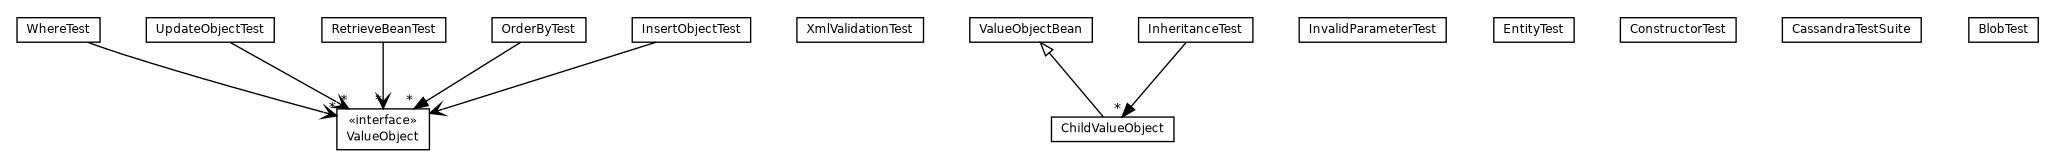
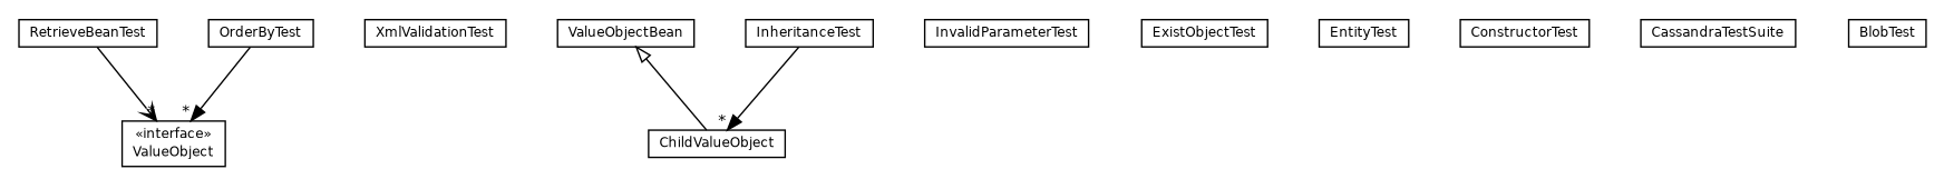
  digraph {
    node [fontcolor=black fontname=Helvetica fontsize=9.0 shape=plaintext]
    edge [arrowhead=open color=black fontcolor=black fontname=Helvetica fontsize=10.0 headlabel="*" headport=p labelfontname=Helvetica labelfontsize=10 tailport=p]
    n1 [label=<<table border="0" cellborder="1" cellspacing="0" cellpadding="2" port="p" href="./ValueObject.html"> 		<tr><td><table border="0" cellspacing="0" cellpadding="1"> 			<tr><td> &laquo;interface&raquo; </td></tr> 			<tr><td> ValueObject </td></tr> 		</table></td></tr> 		</table>>]
    n2 [label=<<table border="0" cellborder="1" cellspacing="0" cellpadding="2" port="p" href="./XmlValidationTest.html"> 		<tr><td><table border="0" cellspacing="0" cellpadding="1"> 			<tr><td> XmlValidationTest </td></tr> 		</table></td></tr> 		</table>>]
-   n3 [label=<<table border="0" cellborder="1" cellspacing="0" cellpadding="2" port="p" href="./WhereTest.html"> 		<tr><td><table border="0" cellspacing="0" cellpadding="1"> 			<tr><td> WhereTest </td></tr> 		</table></td></tr> 		</table>>]
    n4 [label=<<table border="0" cellborder="1" cellspacing="0" cellpadding="2" port="p" href="./ValueObjectBean.html"> 		<tr><td><table border="0" cellspacing="0" cellpadding="1"> 			<tr><td> ValueObjectBean </td></tr> 		</table></td></tr> 		</table>>]
    n5 [label=<<table border="0" cellborder="1" cellspacing="0" cellpadding="2" port="p" href="./ChildValueObject.html"> 		<tr><td><table border="0" cellspacing="0" cellpadding="1"> 			<tr><td> ChildValueObject </td></tr> 		</table></td></tr> 		</table>>]
-   n6 [label=<<table border="0" cellborder="1" cellspacing="0" cellpadding="2" port="p" href="./UpdateObjectTest.html"> 		<tr><td><table border="0" cellspacing="0" cellpadding="1"> 			<tr><td> UpdateObjectTest </td></tr> 		</table></td></tr> 		</table>>]
    n7 [label=<<table border="0" cellborder="1" cellspacing="0" cellpadding="2" port="p" href="./RetrieveBeanTest.html"> 		<tr><td><table border="0" cellspacing="0" cellpadding="1"> 			<tr><td> RetrieveBeanTest </td></tr> 		</table></td></tr> 		</table>>]
    n8 [label=<<table border="0" cellborder="1" cellspacing="0" cellpadding="2" port="p" href="./OrderByTest.html"> 		<tr><td><table border="0" cellspacing="0" cellpadding="1"> 			<tr><td> OrderByTest </td></tr> 		</table></td></tr> 		</table>>]
    n9 [label=<<table border="0" cellborder="1" cellspacing="0" cellpadding="2" port="p" href="./InvalidParameterTest.html"> 		<tr><td><table border="0" cellspacing="0" cellpadding="1"> 			<tr><td> InvalidParameterTest </td></tr> 		</table></td></tr> 		</table>>]
-   n10 [label=<<table border="0" cellborder="1" cellspacing="0" cellpadding="2" port="p" href="./InsertObjectTest.html"> 		<tr><td><table border="0" cellspacing="0" cellpadding="1"> 			<tr><td> InsertObjectTest </td></tr> 		</table></td></tr> 		</table>>]
    n11 [label=<<table border="0" cellborder="1" cellspacing="0" cellpadding="2" port="p" href="./InheritanceTest.html"> 		<tr><td><table border="0" cellspacing="0" cellpadding="1"> 			<tr><td> InheritanceTest </td></tr> 		</table></td></tr> 		</table>>]
+   n12 [label=<<table border="0" cellborder="1" cellspacing="0" cellpadding="2" port="p" href="./ExistObjectTest.html"> 		<tr><td><table border="0" cellspacing="0" cellpadding="1"> 			<tr><td> ExistObjectTest </td></tr> 		</table></td></tr> 		</table>>]
    n13 [label=<<table border="0" cellborder="1" cellspacing="0" cellpadding="2" port="p" href="./EntityTest.html"> 		<tr><td><table border="0" cellspacing="0" cellpadding="1"> 			<tr><td> EntityTest </td></tr> 		</table></td></tr> 		</table>>]
    n14 [label=<<table border="0" cellborder="1" cellspacing="0" cellpadding="2" port="p" href="./ConstructorTest.html"> 		<tr><td><table border="0" cellspacing="0" cellpadding="1"> 			<tr><td> ConstructorTest </td></tr> 		</table></td></tr> 		</table>>]
    n15 [label=<<table border="0" cellborder="1" cellspacing="0" cellpadding="2" port="p" href="./CassandraTestSuite.html"> 		<tr><td><table border="0" cellspacing="0" cellpadding="1"> 			<tr><td> CassandraTestSuite </td></tr> 		</table></td></tr> 		</table>>]
    n16 [label=<<table border="0" cellborder="1" cellspacing="0" cellpadding="2" port="p" href="./BlobTest.html"> 		<tr><td><table border="0" cellspacing="0" cellpadding="1"> 			<tr><td> BlobTest </td></tr> 		</table></td></tr> 		</table>>]
-   n3 -> n1
    n4 -> n5 [arrowtail=empty dir=back fontsize=10 arrowhead="" color="" fontcolor="" headlabel=""]
-   n6 -> n1
    n7 -> n1
    n8 -> n1 [arrowhead=normal]
-   n10 -> n1
    n11 -> n5 [arrowhead=normal]
  }
